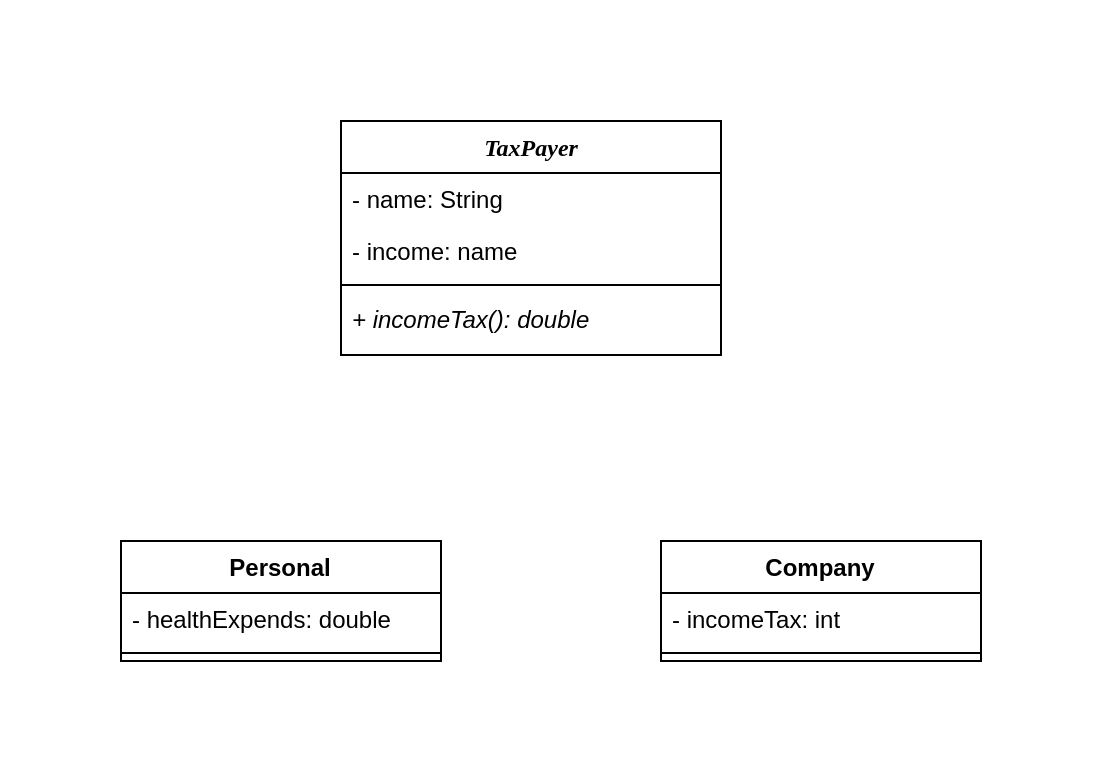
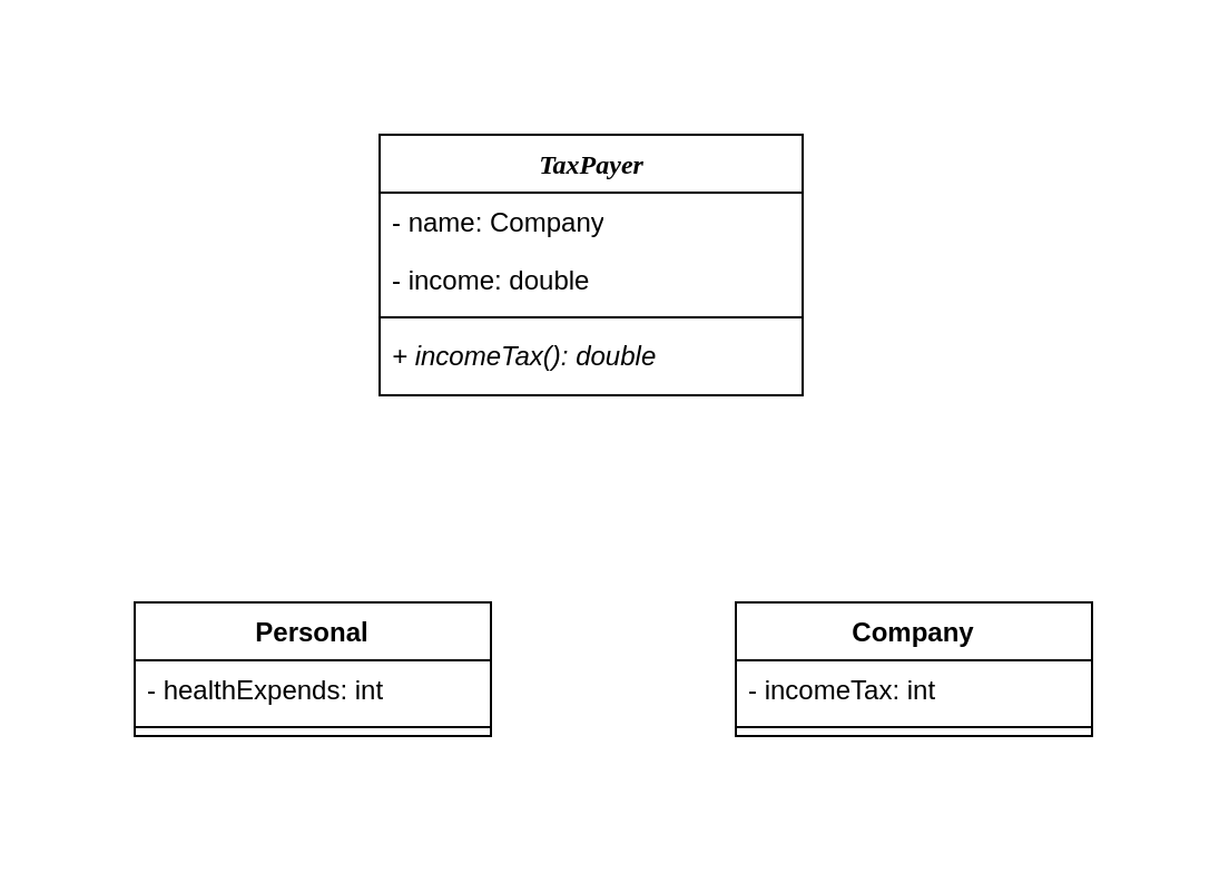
  <mxCell id="0" />
  <mxCell id="1" parent="0" />
  <mxCell id="2" value="" style="rounded=0;whiteSpace=wrap;html=1;strokeColor=none;" vertex="1" parent="1"><mxGeometry x="20" y="20" width="510" height="350" as="geometry" /></mxCell>
  <mxCell id="3" value="&lt;i&gt;TaxPayer&lt;/i&gt;" style="swimlane;html=1;fontStyle=1;align=center;verticalAlign=top;childLayout=stackLayout;horizontal=1;startSize=26;horizontalStack=0;resizeParent=1;resizeLast=0;collapsible=1;marginBottom=0;swimlaneFillColor=#ffffff;rounded=0;shadow=0;comic=0;labelBackgroundColor=none;strokeWidth=1;fillColor=none;fontFamily=Verdana;fontSize=12" parent="1" vertex="1"><mxGeometry x="170" y="60" width="190" height="117" as="geometry" /></mxCell>
- <mxCell id="4" value="- name: String" style="text;html=1;strokeColor=none;fillColor=none;align=left;verticalAlign=top;spacingLeft=4;spacingRight=4;whiteSpace=wrap;overflow=hidden;rotatable=0;points=[[0,0.5],[1,0.5]];portConstraint=eastwest;" parent="3" vertex="1"><mxGeometry y="26" width="190" height="26" as="geometry" /></mxCell>
- <mxCell id="5" value="- income: name" style="text;html=1;strokeColor=none;fillColor=none;align=left;verticalAlign=top;spacingLeft=4;spacingRight=4;whiteSpace=wrap;overflow=hidden;rotatable=0;points=[[0,0.5],[1,0.5]];portConstraint=eastwest;" parent="3" vertex="1"><mxGeometry y="52" width="190" height="26" as="geometry" /></mxCell>
+ <mxCell id="4" value="- name: Company" style="text;html=1;strokeColor=none;fillColor=none;align=left;verticalAlign=top;spacingLeft=4;spacingRight=4;whiteSpace=wrap;overflow=hidden;rotatable=0;points=[[0,0.5],[1,0.5]];portConstraint=eastwest;" parent="3" vertex="1"><mxGeometry y="26" width="190" height="26" as="geometry" /></mxCell>
+ <mxCell id="5" value="- income: double" style="text;html=1;strokeColor=none;fillColor=none;align=left;verticalAlign=top;spacingLeft=4;spacingRight=4;whiteSpace=wrap;overflow=hidden;rotatable=0;points=[[0,0.5],[1,0.5]];portConstraint=eastwest;" parent="3" vertex="1"><mxGeometry y="52" width="190" height="26" as="geometry" /></mxCell>
  <mxCell id="6" value="" style="line;html=1;strokeWidth=1;fillColor=none;align=left;verticalAlign=middle;spacingTop=-1;spacingLeft=3;spacingRight=3;rotatable=0;labelPosition=right;points=[];portConstraint=eastwest;" parent="3" vertex="1"><mxGeometry y="78" width="190" height="8" as="geometry" /></mxCell>
  <mxCell id="7" value="&lt;i&gt;+ incomeTax(): double&lt;/i&gt;" style="text;html=1;strokeColor=none;fillColor=none;align=left;verticalAlign=top;spacingLeft=4;spacingRight=4;whiteSpace=wrap;overflow=hidden;rotatable=0;points=[[0,0.5],[1,0.5]];portConstraint=eastwest;" parent="3" vertex="1"><mxGeometry y="86" width="190" height="26" as="geometry" /></mxCell>
  <mxCell id="8" value="Personal" style="swimlane;fontStyle=1;align=center;verticalAlign=top;childLayout=stackLayout;horizontal=1;startSize=26;horizontalStack=0;resizeParent=1;resizeParentMax=0;resizeLast=0;collapsible=1;marginBottom=0;" vertex="1" parent="1"><mxGeometry x="60" y="270" width="160" height="60" as="geometry" /></mxCell>
- <mxCell id="9" value="- healthExpends: double" style="text;strokeColor=none;fillColor=none;align=left;verticalAlign=top;spacingLeft=4;spacingRight=4;overflow=hidden;rotatable=0;points=[[0,0.5],[1,0.5]];portConstraint=eastwest;" vertex="1" parent="8"><mxGeometry y="26" width="160" height="26" as="geometry" /></mxCell>
+ <mxCell id="9" value="- healthExpends: int" style="text;strokeColor=none;fillColor=none;align=left;verticalAlign=top;spacingLeft=4;spacingRight=4;overflow=hidden;rotatable=0;points=[[0,0.5],[1,0.5]];portConstraint=eastwest;" vertex="1" parent="8"><mxGeometry y="26" width="160" height="26" as="geometry" /></mxCell>
  <mxCell id="10" value="" style="line;strokeWidth=1;fillColor=none;align=left;verticalAlign=middle;spacingTop=-1;spacingLeft=3;spacingRight=3;rotatable=0;labelPosition=right;points=[];portConstraint=eastwest;strokeColor=inherit;" vertex="1" parent="8"><mxGeometry y="52" width="160" height="8" as="geometry" /></mxCell>
  <mxCell id="11" value="Company" style="swimlane;fontStyle=1;align=center;verticalAlign=top;childLayout=stackLayout;horizontal=1;startSize=26;horizontalStack=0;resizeParent=1;resizeParentMax=0;resizeLast=0;collapsible=1;marginBottom=0;" vertex="1" parent="1"><mxGeometry x="330" y="270" width="160" height="60" as="geometry" /></mxCell>
  <mxCell id="12" value="- incomeTax: int" style="text;strokeColor=none;fillColor=none;align=left;verticalAlign=top;spacingLeft=4;spacingRight=4;overflow=hidden;rotatable=0;points=[[0,0.5],[1,0.5]];portConstraint=eastwest;" vertex="1" parent="11"><mxGeometry y="26" width="160" height="26" as="geometry" /></mxCell>
  <mxCell id="13" value="" style="line;strokeWidth=1;fillColor=none;align=left;verticalAlign=middle;spacingTop=-1;spacingLeft=3;spacingRight=3;rotatable=0;labelPosition=right;points=[];portConstraint=eastwest;strokeColor=inherit;" vertex="1" parent="11"><mxGeometry y="52" width="160" height="8" as="geometry" /></mxCell>
